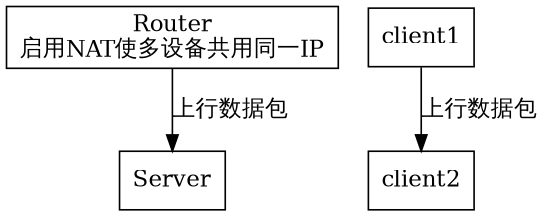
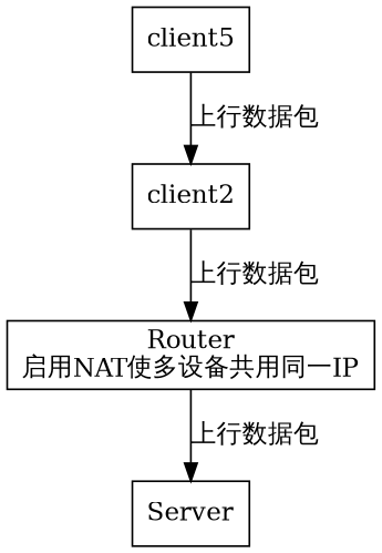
  digraph {
    node [shape=box]
    n1 [label="Router\n启用NAT使多设备共用同一IP"]
    Server
-   client1
+   client1 [label=client5]
    client2
    n1 -> Server [label="上行数据包"]
    client1 -> client2 [label="上行数据包"]
+   client2 -> n1 [label="上行数据包"]
  }
